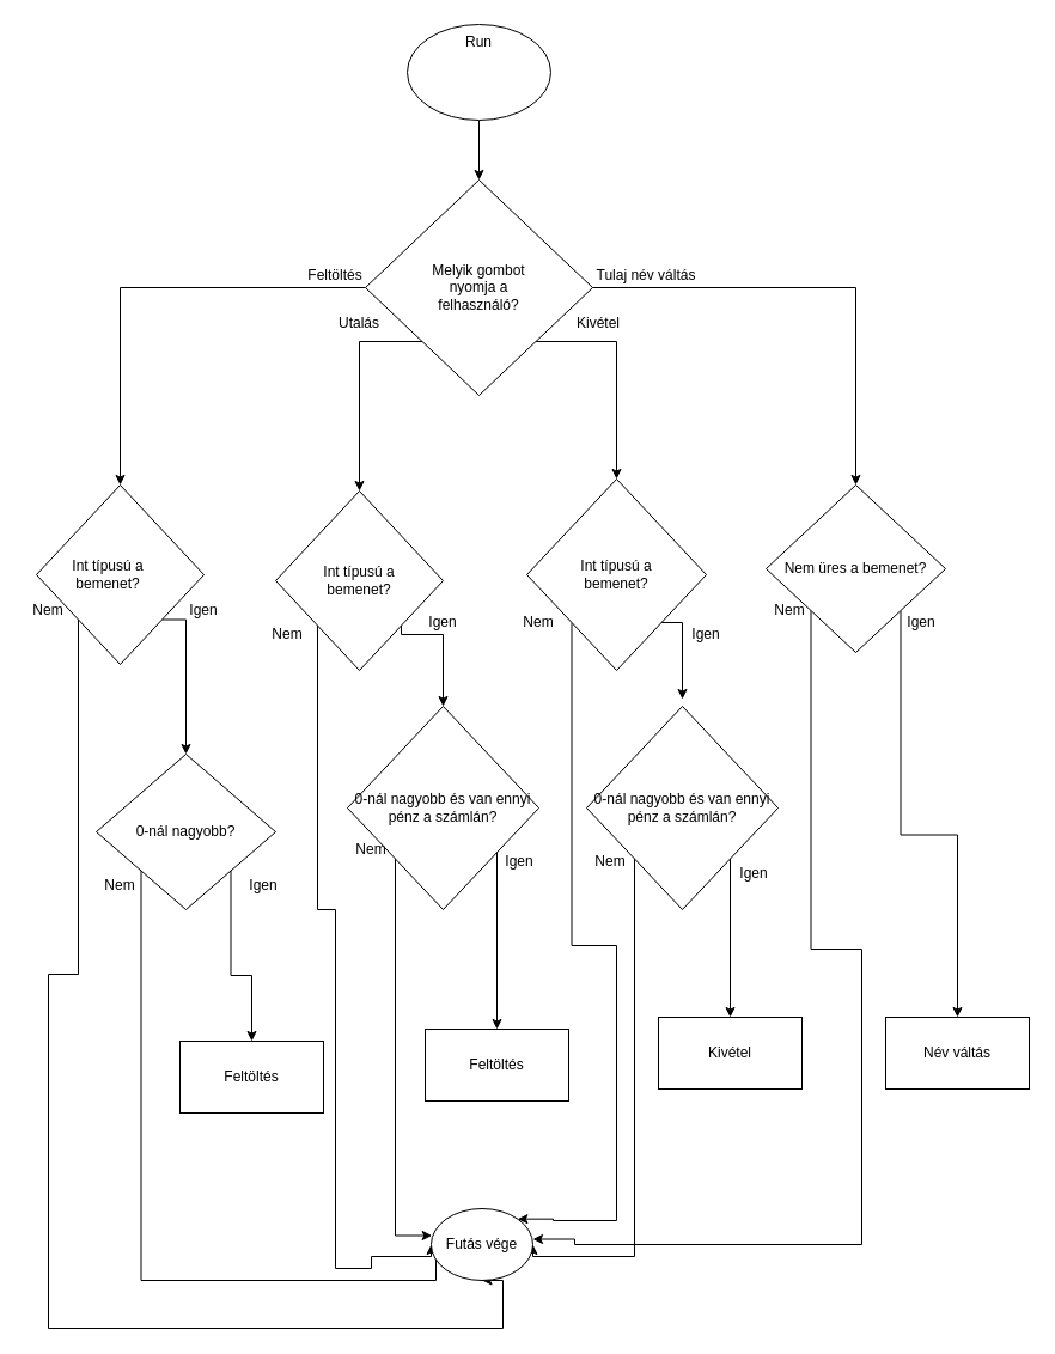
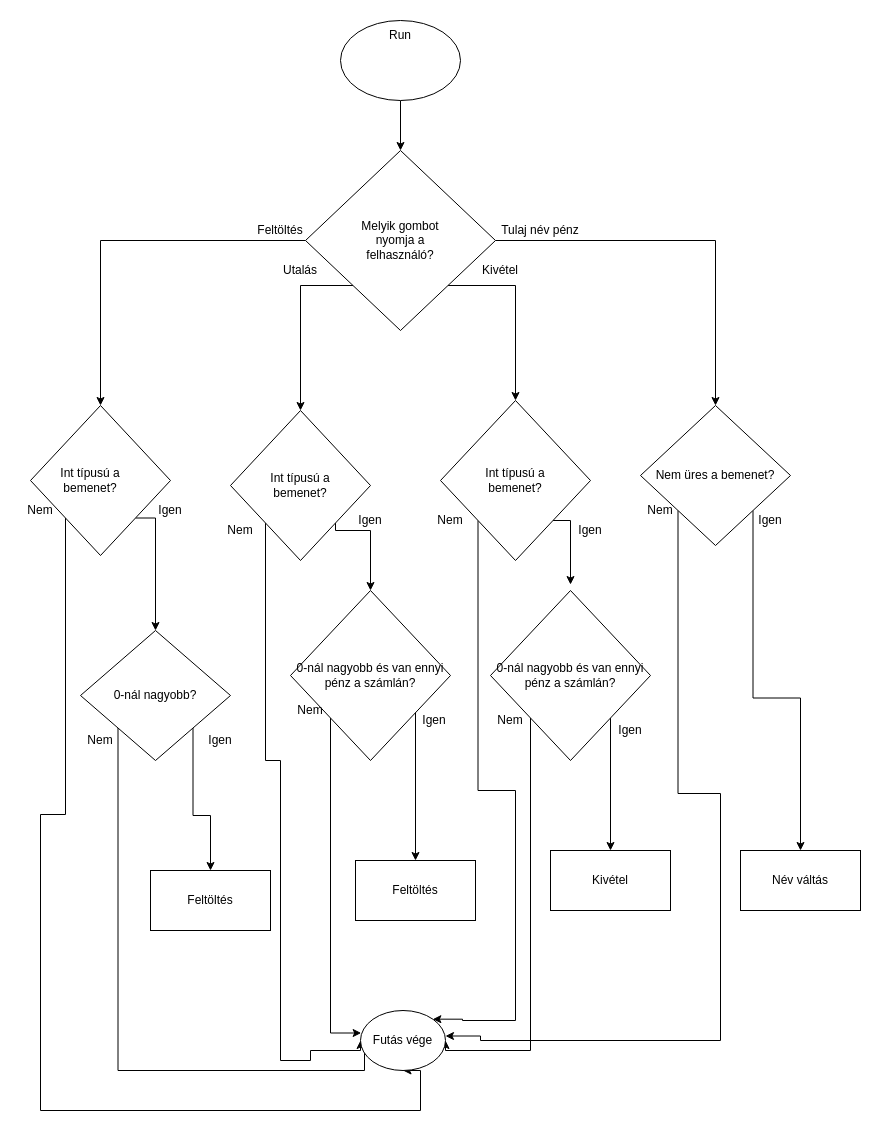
  <mxCell id="0" />
  <mxCell id="1" parent="0" />
  <mxCell id="2" style="edgeStyle=orthogonalEdgeStyle;rounded=0;orthogonalLoop=1;jettySize=auto;html=1;exitX=0.5;exitY=1;exitDx=0;exitDy=0;entryX=0.5;entryY=0;entryDx=0;entryDy=0;" edge="1" parent="1" source="3" target="9"><mxGeometry relative="1" as="geometry" /></mxCell>
  <mxCell id="3" value="" style="ellipse;whiteSpace=wrap;html=1;" vertex="1" parent="1"><mxGeometry x="340" y="20" width="120" height="80" as="geometry" /></mxCell>
  <mxCell id="4" value="Run" style="text;html=1;strokeColor=none;fillColor=none;align=center;verticalAlign=middle;whiteSpace=wrap;rounded=0;" vertex="1" parent="1"><mxGeometry x="380" y="25" width="40" height="20" as="geometry" /></mxCell>
  <mxCell id="5" style="edgeStyle=orthogonalEdgeStyle;rounded=0;orthogonalLoop=1;jettySize=auto;html=1;exitX=0;exitY=1;exitDx=0;exitDy=0;entryX=0.5;entryY=0;entryDx=0;entryDy=0;" edge="1" parent="1" source="9" target="16"><mxGeometry relative="1" as="geometry"><Array as="points"><mxPoint x="300" y="285" /></Array></mxGeometry></mxCell>
  <mxCell id="6" style="edgeStyle=orthogonalEdgeStyle;rounded=0;orthogonalLoop=1;jettySize=auto;html=1;exitX=1;exitY=1;exitDx=0;exitDy=0;" edge="1" parent="1" source="9" target="19"><mxGeometry relative="1" as="geometry"><Array as="points"><mxPoint x="515" y="285" /></Array></mxGeometry></mxCell>
  <mxCell id="7" style="edgeStyle=orthogonalEdgeStyle;rounded=0;orthogonalLoop=1;jettySize=auto;html=1;exitX=1;exitY=0.5;exitDx=0;exitDy=0;entryX=0.5;entryY=0;entryDx=0;entryDy=0;" edge="1" parent="1" source="9" target="22"><mxGeometry relative="1" as="geometry" /></mxCell>
  <mxCell id="8" style="edgeStyle=orthogonalEdgeStyle;rounded=0;orthogonalLoop=1;jettySize=auto;html=1;exitX=0;exitY=0.5;exitDx=0;exitDy=0;entryX=0.5;entryY=0;entryDx=0;entryDy=0;" edge="1" parent="1" source="9" target="14"><mxGeometry relative="1" as="geometry" /></mxCell>
  <mxCell id="9" value="" style="rhombus;whiteSpace=wrap;html=1;" vertex="1" parent="1"><mxGeometry x="305" y="150" width="190" height="180" as="geometry" /></mxCell>
  <mxCell id="10" value="Melyik gombot nyomja a felhasználó?" style="text;html=1;strokeColor=none;fillColor=none;align=center;verticalAlign=middle;whiteSpace=wrap;rounded=0;" vertex="1" parent="1"><mxGeometry x="350" y="200" width="100" height="80" as="geometry" /></mxCell>
  <mxCell id="11" style="edgeStyle=orthogonalEdgeStyle;rounded=0;orthogonalLoop=1;jettySize=auto;html=1;exitX=1;exitY=1;exitDx=0;exitDy=0;entryX=0.5;entryY=0;entryDx=0;entryDy=0;" edge="1" parent="1" source="16" target="30"><mxGeometry relative="1" as="geometry"><Array as="points"><mxPoint x="335" y="530" /><mxPoint x="370" y="530" /></Array></mxGeometry></mxCell>
  <mxCell id="12" style="edgeStyle=orthogonalEdgeStyle;rounded=0;orthogonalLoop=1;jettySize=auto;html=1;exitX=1;exitY=1;exitDx=0;exitDy=0;entryX=0.5;entryY=0;entryDx=0;entryDy=0;" edge="1" parent="1" source="14" target="41"><mxGeometry relative="1" as="geometry"><Array as="points"><mxPoint x="155" y="518" /></Array></mxGeometry></mxCell>
  <mxCell id="13" style="edgeStyle=orthogonalEdgeStyle;rounded=0;orthogonalLoop=1;jettySize=auto;html=1;exitX=0;exitY=1;exitDx=0;exitDy=0;entryX=0.5;entryY=1;entryDx=0;entryDy=0;" edge="1" parent="1" source="14" target="50"><mxGeometry relative="1" as="geometry"><mxPoint x="65" y="1110" as="targetPoint" /><Array as="points"><mxPoint x="65" y="814" /><mxPoint x="40" y="814" /><mxPoint x="40" y="1110" /><mxPoint x="420" y="1110" /></Array></mxGeometry></mxCell>
  <mxCell id="14" value="" style="rhombus;whiteSpace=wrap;html=1;" vertex="1" parent="1"><mxGeometry x="30" y="405" width="140" height="150" as="geometry" /></mxCell>
  <mxCell id="15" style="edgeStyle=orthogonalEdgeStyle;rounded=0;orthogonalLoop=1;jettySize=auto;html=1;exitX=0;exitY=1;exitDx=0;exitDy=0;entryX=0;entryY=0.5;entryDx=0;entryDy=0;" edge="1" parent="1" source="16" target="50"><mxGeometry relative="1" as="geometry"><mxPoint x="310" y="960" as="targetPoint" /><Array as="points"><mxPoint x="265" y="760" /><mxPoint x="280" y="760" /><mxPoint x="280" y="1060" /><mxPoint x="310" y="1060" /><mxPoint x="310" y="1050" /></Array></mxGeometry></mxCell>
  <mxCell id="16" value="" style="rhombus;whiteSpace=wrap;html=1;" vertex="1" parent="1"><mxGeometry x="230" y="410" width="140" height="150" as="geometry" /></mxCell>
  <mxCell id="17" style="edgeStyle=orthogonalEdgeStyle;rounded=0;orthogonalLoop=1;jettySize=auto;html=1;exitX=1;exitY=1;exitDx=0;exitDy=0;entryX=0.5;entryY=-0.035;entryDx=0;entryDy=0;entryPerimeter=0;" edge="1" parent="1" source="19" target="38"><mxGeometry relative="1" as="geometry"><Array as="points"><mxPoint x="570" y="520" /></Array></mxGeometry></mxCell>
  <mxCell id="18" style="edgeStyle=orthogonalEdgeStyle;rounded=0;orthogonalLoop=1;jettySize=auto;html=1;exitX=0;exitY=1;exitDx=0;exitDy=0;entryX=1;entryY=0;entryDx=0;entryDy=0;" edge="1" parent="1" source="19" target="50"><mxGeometry relative="1" as="geometry"><mxPoint x="500" y="1020" as="targetPoint" /><Array as="points"><mxPoint x="478" y="790" /><mxPoint x="515" y="790" /><mxPoint x="515" y="1020" /><mxPoint x="462" y="1020" /></Array></mxGeometry></mxCell>
  <mxCell id="19" value="" style="rhombus;whiteSpace=wrap;html=1;" vertex="1" parent="1"><mxGeometry x="440" y="400" width="150" height="160" as="geometry" /></mxCell>
  <mxCell id="20" style="edgeStyle=orthogonalEdgeStyle;rounded=0;orthogonalLoop=1;jettySize=auto;html=1;exitX=1;exitY=1;exitDx=0;exitDy=0;entryX=0.5;entryY=0;entryDx=0;entryDy=0;" edge="1" parent="1" source="22" target="43"><mxGeometry relative="1" as="geometry" /></mxCell>
  <mxCell id="21" style="edgeStyle=orthogonalEdgeStyle;rounded=0;orthogonalLoop=1;jettySize=auto;html=1;exitX=0;exitY=1;exitDx=0;exitDy=0;entryX=1;entryY=0.425;entryDx=0;entryDy=0;entryPerimeter=0;" edge="1" parent="1" source="22" target="50"><mxGeometry relative="1" as="geometry"><mxPoint x="710" y="1040" as="targetPoint" /><Array as="points"><mxPoint x="678" y="793" /><mxPoint x="720" y="793" /><mxPoint x="720" y="1040" /><mxPoint x="480" y="1040" /></Array></mxGeometry></mxCell>
  <mxCell id="22" value="Nem üres a bemenet?" style="rhombus;whiteSpace=wrap;html=1;" vertex="1" parent="1"><mxGeometry x="640" y="405" width="150" height="140" as="geometry" /></mxCell>
  <mxCell id="23" value="Feltöltés" style="text;html=1;strokeColor=none;fillColor=none;align=center;verticalAlign=middle;whiteSpace=wrap;rounded=0;" vertex="1" parent="1"><mxGeometry x="260" y="220" width="40" height="20" as="geometry" /></mxCell>
  <mxCell id="24" value="Utalás" style="text;html=1;strokeColor=none;fillColor=none;align=center;verticalAlign=middle;whiteSpace=wrap;rounded=0;" vertex="1" parent="1"><mxGeometry x="280" y="260" width="40" height="20" as="geometry" /></mxCell>
  <mxCell id="25" value="Kivétel" style="text;html=1;strokeColor=none;fillColor=none;align=center;verticalAlign=middle;whiteSpace=wrap;rounded=0;" vertex="1" parent="1"><mxGeometry x="480" y="260" width="40" height="20" as="geometry" /></mxCell>
- <mxCell id="26" value="Tulaj név váltás" style="text;html=1;strokeColor=none;fillColor=none;align=center;verticalAlign=middle;whiteSpace=wrap;rounded=0;" vertex="1" parent="1"><mxGeometry x="490" y="220" width="100" height="20" as="geometry" /></mxCell>
+ <mxCell id="26" value="Tulaj név pénz" style="text;html=1;strokeColor=none;fillColor=none;align=center;verticalAlign=middle;whiteSpace=wrap;rounded=0;" vertex="1" parent="1"><mxGeometry x="490" y="220" width="100" height="20" as="geometry" /></mxCell>
  <mxCell id="27" value="Int típusú a bemenet?" style="text;html=1;strokeColor=none;fillColor=none;align=center;verticalAlign=middle;whiteSpace=wrap;rounded=0;" vertex="1" parent="1"><mxGeometry x="50" y="470" width="80" height="20" as="geometry" /></mxCell>
  <mxCell id="28" style="edgeStyle=orthogonalEdgeStyle;rounded=0;orthogonalLoop=1;jettySize=auto;html=1;exitX=1;exitY=1;exitDx=0;exitDy=0;entryX=0.5;entryY=0;entryDx=0;entryDy=0;" edge="1" parent="1" source="30" target="31"><mxGeometry relative="1" as="geometry"><Array as="points"><mxPoint x="410" y="708" /><mxPoint x="415" y="708" /></Array></mxGeometry></mxCell>
  <mxCell id="29" style="edgeStyle=orthogonalEdgeStyle;rounded=0;orthogonalLoop=1;jettySize=auto;html=1;exitX=0;exitY=1;exitDx=0;exitDy=0;entryX=0.008;entryY=0.375;entryDx=0;entryDy=0;entryPerimeter=0;" edge="1" parent="1" source="30" target="50"><mxGeometry relative="1" as="geometry" /></mxCell>
  <mxCell id="30" value="0-nál nagyobb és van ennyi pénz a számlán?" style="rhombus;whiteSpace=wrap;html=1;" vertex="1" parent="1"><mxGeometry x="290" y="590" width="160" height="170" as="geometry" /></mxCell>
  <mxCell id="31" value="Feltöltés" style="rounded=0;whiteSpace=wrap;html=1;" vertex="1" parent="1"><mxGeometry x="355" y="860" width="120" height="60" as="geometry" /></mxCell>
  <mxCell id="32" value="Igen" style="text;html=1;strokeColor=none;fillColor=none;align=center;verticalAlign=middle;whiteSpace=wrap;rounded=0;" vertex="1" parent="1"><mxGeometry x="150" y="500" width="40" height="20" as="geometry" /></mxCell>
  <mxCell id="33" value="Igen" style="text;html=1;strokeColor=none;fillColor=none;align=center;verticalAlign=middle;whiteSpace=wrap;rounded=0;" vertex="1" parent="1"><mxGeometry x="414" y="710" width="40" height="20" as="geometry" /></mxCell>
  <mxCell id="34" value="Int típusú a bemenet?" style="text;html=1;strokeColor=none;fillColor=none;align=center;verticalAlign=middle;whiteSpace=wrap;rounded=0;" vertex="1" parent="1"><mxGeometry x="260" y="475" width="80" height="20" as="geometry" /></mxCell>
  <mxCell id="35" value="Int típusú a bemenet?" style="text;html=1;strokeColor=none;fillColor=none;align=center;verticalAlign=middle;whiteSpace=wrap;rounded=0;" vertex="1" parent="1"><mxGeometry x="475" y="470" width="80" height="20" as="geometry" /></mxCell>
  <mxCell id="36" style="edgeStyle=orthogonalEdgeStyle;rounded=0;orthogonalLoop=1;jettySize=auto;html=1;exitX=1;exitY=1;exitDx=0;exitDy=0;entryX=0.5;entryY=0;entryDx=0;entryDy=0;" edge="1" parent="1" source="38" target="42"><mxGeometry relative="1" as="geometry" /></mxCell>
  <mxCell id="37" style="edgeStyle=orthogonalEdgeStyle;rounded=0;orthogonalLoop=1;jettySize=auto;html=1;exitX=0;exitY=1;exitDx=0;exitDy=0;entryX=1;entryY=0.5;entryDx=0;entryDy=0;" edge="1" parent="1" source="38" target="50"><mxGeometry relative="1" as="geometry"><Array as="points"><mxPoint x="530" y="1050" /></Array></mxGeometry></mxCell>
  <mxCell id="38" value="0-nál nagyobb és van ennyi pénz a számlán?" style="rhombus;whiteSpace=wrap;html=1;" vertex="1" parent="1"><mxGeometry x="490" y="590" width="160" height="170" as="geometry" /></mxCell>
  <mxCell id="39" style="edgeStyle=orthogonalEdgeStyle;rounded=0;orthogonalLoop=1;jettySize=auto;html=1;exitX=1;exitY=1;exitDx=0;exitDy=0;entryX=0.5;entryY=0;entryDx=0;entryDy=0;" edge="1" parent="1" source="41" target="44"><mxGeometry relative="1" as="geometry" /></mxCell>
  <mxCell id="40" style="edgeStyle=orthogonalEdgeStyle;rounded=0;orthogonalLoop=1;jettySize=auto;html=1;exitX=0;exitY=1;exitDx=0;exitDy=0;entryX=0.033;entryY=0.65;entryDx=0;entryDy=0;entryPerimeter=0;" edge="1" parent="1" source="41" target="50"><mxGeometry relative="1" as="geometry"><mxPoint x="118" y="1070" as="targetPoint" /><Array as="points"><mxPoint x="118" y="1070" /><mxPoint x="364" y="1070" /></Array></mxGeometry></mxCell>
  <mxCell id="41" value="0-nál nagyobb?" style="rhombus;whiteSpace=wrap;html=1;" vertex="1" parent="1"><mxGeometry x="80" y="630" width="150" height="130" as="geometry" /></mxCell>
  <mxCell id="42" value="Kivétel" style="rounded=0;whiteSpace=wrap;html=1;" vertex="1" parent="1"><mxGeometry x="550" y="850" width="120" height="60" as="geometry" /></mxCell>
  <mxCell id="43" value="Név váltás" style="rounded=0;whiteSpace=wrap;html=1;" vertex="1" parent="1"><mxGeometry x="740" y="850" width="120" height="60" as="geometry" /></mxCell>
  <mxCell id="44" value="Feltöltés" style="rounded=0;whiteSpace=wrap;html=1;" vertex="1" parent="1"><mxGeometry x="150" y="870" width="120" height="60" as="geometry" /></mxCell>
  <mxCell id="45" value="Igen" style="text;html=1;strokeColor=none;fillColor=none;align=center;verticalAlign=middle;whiteSpace=wrap;rounded=0;" vertex="1" parent="1"><mxGeometry x="200" y="730" width="40" height="20" as="geometry" /></mxCell>
  <mxCell id="46" value="Igen" style="text;html=1;strokeColor=none;fillColor=none;align=center;verticalAlign=middle;whiteSpace=wrap;rounded=0;" vertex="1" parent="1"><mxGeometry x="350" y="510" width="40" height="20" as="geometry" /></mxCell>
  <mxCell id="47" value="Igen" style="text;html=1;strokeColor=none;fillColor=none;align=center;verticalAlign=middle;whiteSpace=wrap;rounded=0;" vertex="1" parent="1"><mxGeometry x="570" y="520" width="40" height="20" as="geometry" /></mxCell>
  <mxCell id="48" value="Igen" style="text;html=1;strokeColor=none;fillColor=none;align=center;verticalAlign=middle;whiteSpace=wrap;rounded=0;" vertex="1" parent="1"><mxGeometry x="750" y="510" width="40" height="20" as="geometry" /></mxCell>
  <mxCell id="49" value="Igen" style="text;html=1;strokeColor=none;fillColor=none;align=center;verticalAlign=middle;whiteSpace=wrap;rounded=0;" vertex="1" parent="1"><mxGeometry x="610" y="720" width="40" height="20" as="geometry" /></mxCell>
  <mxCell id="50" value="Futás vége" style="ellipse;whiteSpace=wrap;html=1;" vertex="1" parent="1"><mxGeometry x="360" y="1010" width="85" height="60" as="geometry" /></mxCell>
  <mxCell id="51" value="Nem" style="text;html=1;strokeColor=none;fillColor=none;align=center;verticalAlign=middle;whiteSpace=wrap;rounded=0;" vertex="1" parent="1"><mxGeometry x="640" y="500" width="40" height="20" as="geometry" /></mxCell>
  <mxCell id="52" value="Nem" style="text;html=1;strokeColor=none;fillColor=none;align=center;verticalAlign=middle;whiteSpace=wrap;rounded=0;" vertex="1" parent="1"><mxGeometry x="80" y="730" width="40" height="20" as="geometry" /></mxCell>
  <mxCell id="53" value="Nem" style="text;html=1;strokeColor=none;fillColor=none;align=center;verticalAlign=middle;whiteSpace=wrap;rounded=0;" vertex="1" parent="1"><mxGeometry x="220" y="520" width="40" height="20" as="geometry" /></mxCell>
  <mxCell id="54" value="Nem" style="text;html=1;strokeColor=none;fillColor=none;align=center;verticalAlign=middle;whiteSpace=wrap;rounded=0;" vertex="1" parent="1"><mxGeometry x="430" y="510" width="40" height="20" as="geometry" /></mxCell>
  <mxCell id="55" value="Nem" style="text;html=1;strokeColor=none;fillColor=none;align=center;verticalAlign=middle;whiteSpace=wrap;rounded=0;" vertex="1" parent="1"><mxGeometry x="490" y="710" width="40" height="20" as="geometry" /></mxCell>
  <mxCell id="56" value="Nem" style="text;html=1;strokeColor=none;fillColor=none;align=center;verticalAlign=middle;whiteSpace=wrap;rounded=0;" vertex="1" parent="1"><mxGeometry x="20" y="500" width="40" height="20" as="geometry" /></mxCell>
  <mxCell id="57" value="Nem" style="text;html=1;strokeColor=none;fillColor=none;align=center;verticalAlign=middle;whiteSpace=wrap;rounded=0;" vertex="1" parent="1"><mxGeometry x="290" y="700" width="40" height="20" as="geometry" /></mxCell>
